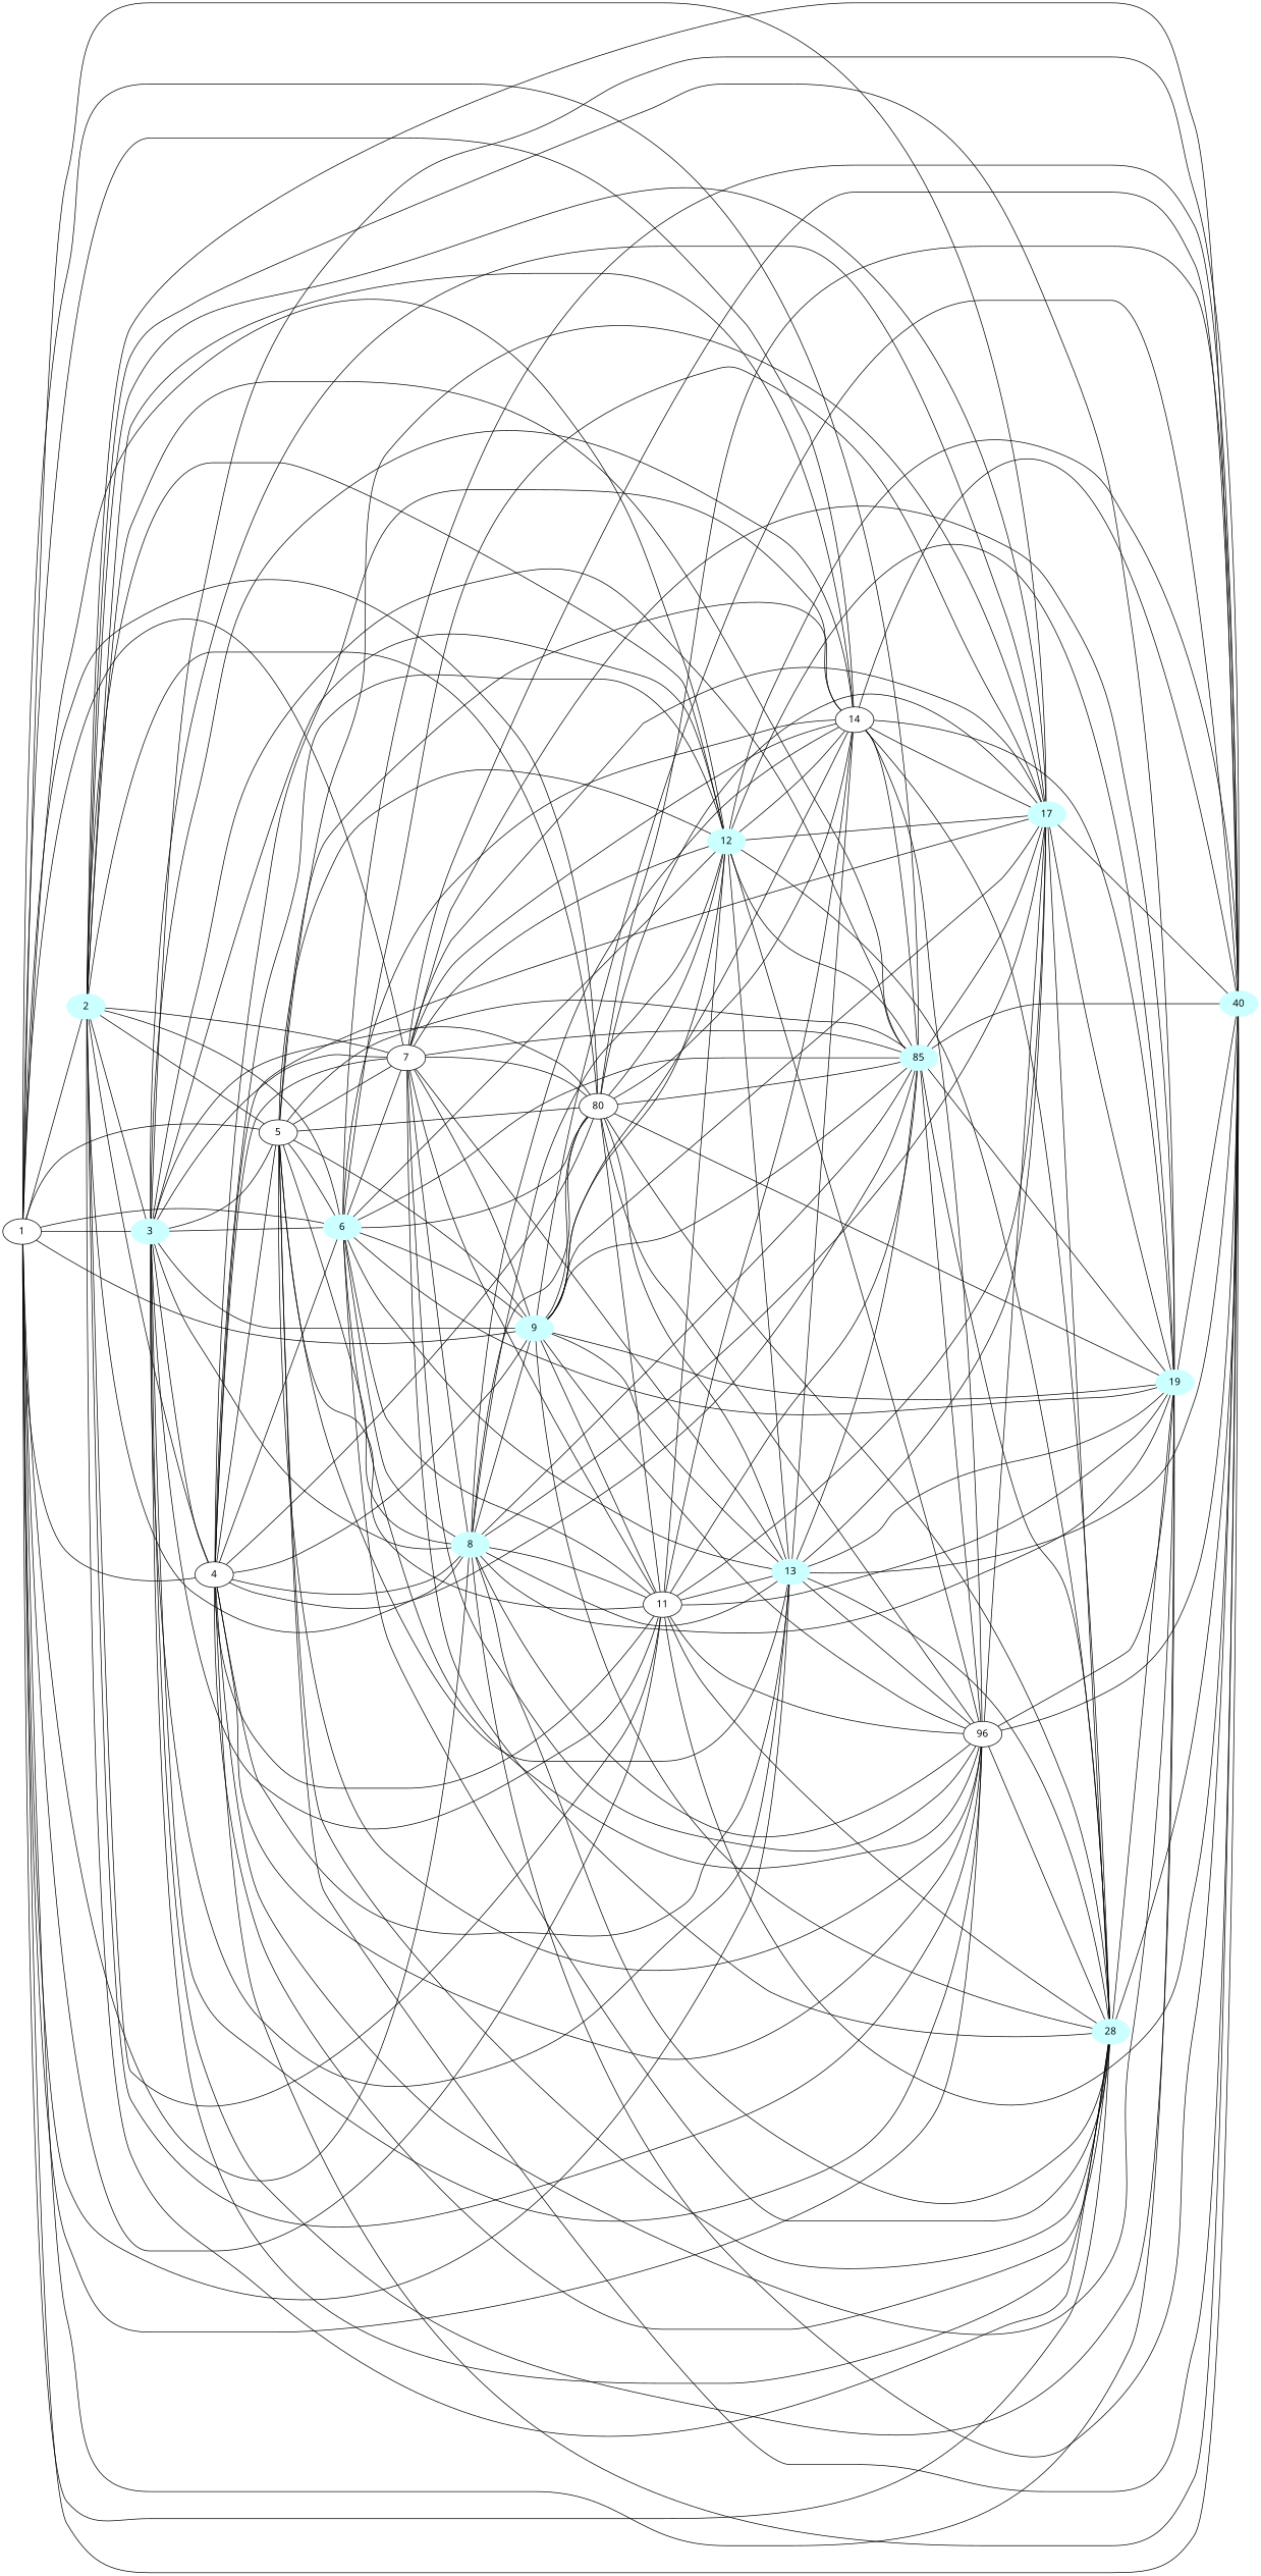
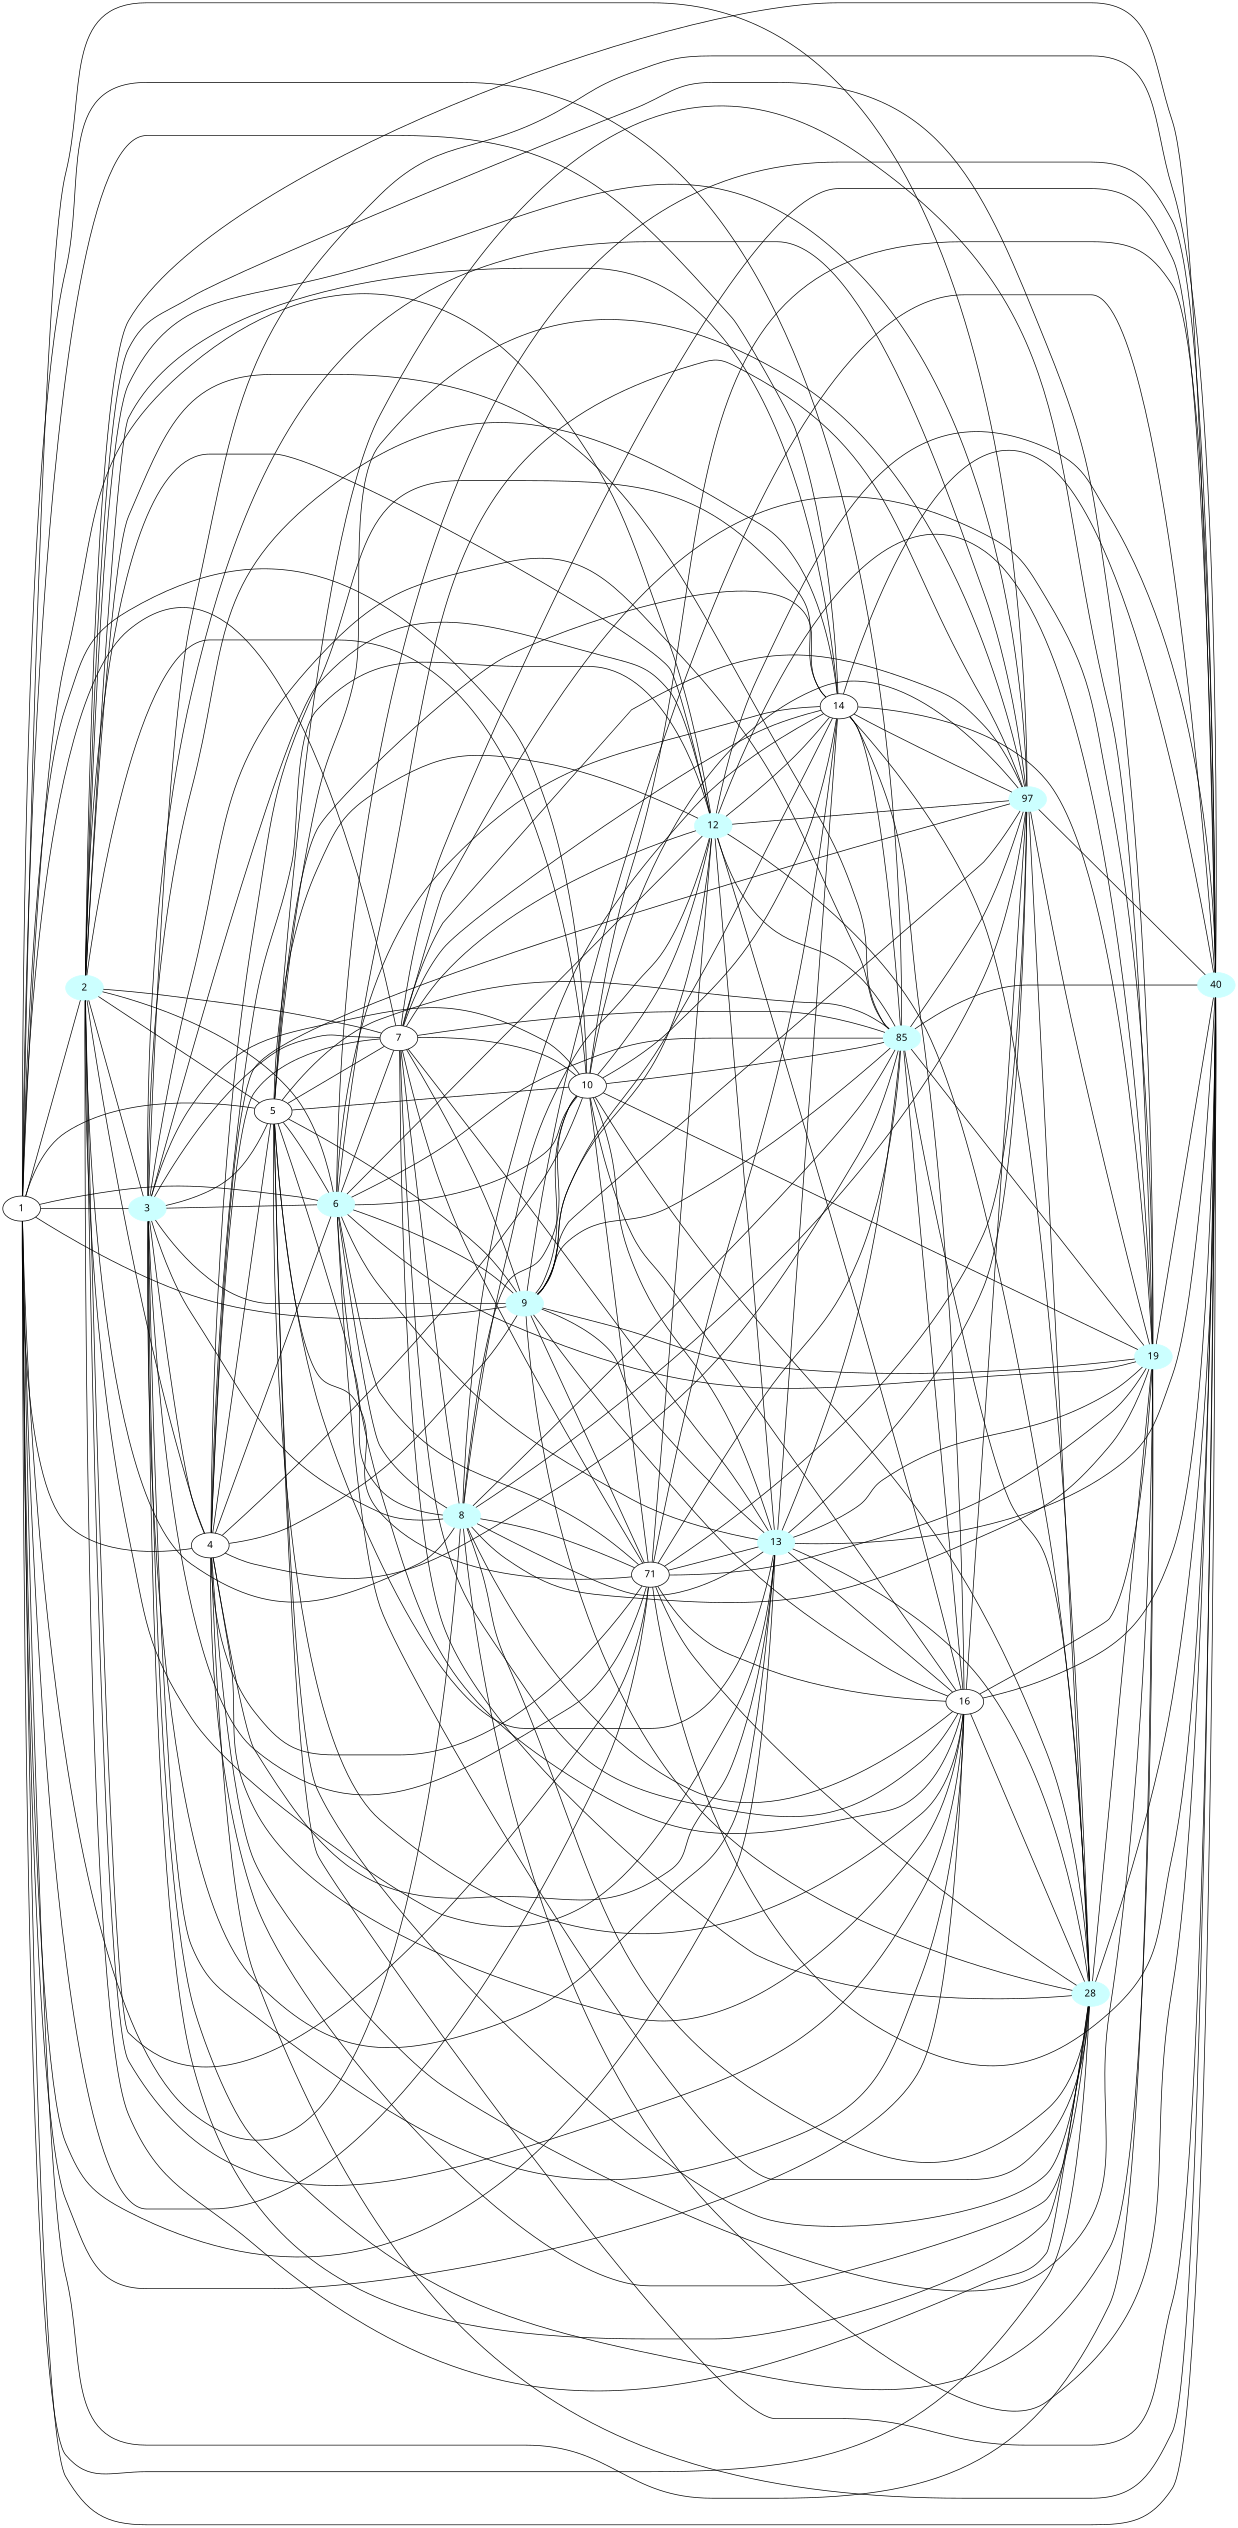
  graph {
    fontname="Noto Sans"
    rankdir=LR
    node [color="#CCFFFF" fontname="Noto Sans" style=filled]
    edge [fontname="Noto Sans"]
    2
    3
    6
    8
    12
    13
    n7 [label=85]
-   17
+   17 [label=97]
    n9 [label=28]
    19
    n11 [label=40]
    4 [color="" style=""]
    5 [color="" style=""]
    7 [color="" style=""]
-   10 [label=80 color="" style=""]
-   11 [color="" style=""]
+   10 [color="" style=""]
+   11 [label=71 color="" style=""]
    14 [color="" style=""]
-   16 [label=96 color="" style=""]
+   16 [color="" style=""]
    9
    1 [color="" style=""]
    2 -- 3
    2 -- 6
    2 -- 8
    2 -- 12
+   2 -- 13
    2 -- n7
    2 -- 17
    2 -- n9
    2 -- 19
    2 -- n11
    2 -- 4
    2 -- 5
    2 -- 7
    2 -- 10
    2 -- 11
    2 -- 14
    2 -- 16
    3 -- 6
    3 -- 8
    3 -- 12
    3 -- 13
    3 -- n7
    3 -- 17
    3 -- n9
    3 -- 19
    3 -- n11
    3 -- 4
    3 -- 5
    3 -- 7
    3 -- 10
    3 -- 11
    3 -- 14
    3 -- 16
    3 -- 9
    6 -- 8
    6 -- 12
    6 -- 13
    6 -- n7
    6 -- 17
    6 -- n9
    6 -- 19
    6 -- n11
    6 -- 7
    6 -- 10
    6 -- 11
    6 -- 14
    6 -- 16
    6 -- 9
    8 -- 12
    8 -- 13
    8 -- n7
    8 -- 17
    8 -- n9
    8 -- 19
    8 -- n11
    8 -- 10
    8 -- 11
    8 -- 14
    8 -- 16
-   8 -- 9
    12 -- 13
    12 -- n7
    12 -- 17
    12 -- n9
    12 -- 19
    12 -- n11
    12 -- 14
    12 -- 16
    13 -- n7
    13 -- 17
    13 -- n9
    13 -- 19
    13 -- n11
    13 -- 14
    13 -- 16
    n7 -- 17
    n7 -- n9
    n7 -- 19
    n7 -- n11
    n7 -- 16
    17 -- n9
    17 -- 19
    17 -- n11
    n9 -- 19
    n9 -- n11
    19 -- n11
    4 -- 6
-   4 -- 8
    4 -- 12
    4 -- 13
    4 -- n7
    4 -- 17
    4 -- n9
    4 -- 19
    4 -- n11
    4 -- 5
    4 -- 7
    4 -- 10
    4 -- 11
    4 -- 14
    4 -- 16
    4 -- 9
    5 -- 6
    5 -- 8
    5 -- 12
    5 -- 13
    5 -- n7
    5 -- 17
    5 -- n9
+   5 -- 19
    5 -- n11
    5 -- 7
    5 -- 10
    5 -- 11
    5 -- 14
    5 -- 16
    5 -- 9
    7 -- 8
    7 -- 12
    7 -- 13
    7 -- n7
    7 -- 17
    7 -- n9
    7 -- 19
    7 -- n11
    7 -- 10
    7 -- 11
    7 -- 14
    7 -- 16
    7 -- 9
    10 -- 12
    10 -- 13
    10 -- n7
    10 -- 17
    10 -- n9
    10 -- 19
    10 -- n11
    10 -- 11
    10 -- 14
    10 -- 16
    11 -- 12
    11 -- 13
    11 -- n7
    11 -- 17
    11 -- n9
    11 -- 19
    11 -- n11
    11 -- 14
    11 -- 16
    14 -- n7
    14 -- 17
    14 -- n9
    14 -- 19
    14 -- n11
    14 -- 16
    16 -- 17
    16 -- n9
    16 -- 19
    16 -- n11
    9 -- 12
    9 -- 13
    9 -- n7
    9 -- 17
    9 -- n9
    9 -- 19
    9 -- n11
    9 -- 10
    9 -- 11
    9 -- 14
    9 -- 16
    1 -- 2
    1 -- 3
    1 -- 6
    1 -- 8
    1 -- 12
    1 -- 13
    1 -- n7
    1 -- 17
    1 -- n9
    1 -- 19
    1 -- n11
    1 -- 4
    1 -- 5
    1 -- 7
    1 -- 10
    1 -- 11
    1 -- 14
    1 -- 16
    1 -- 9
  }
